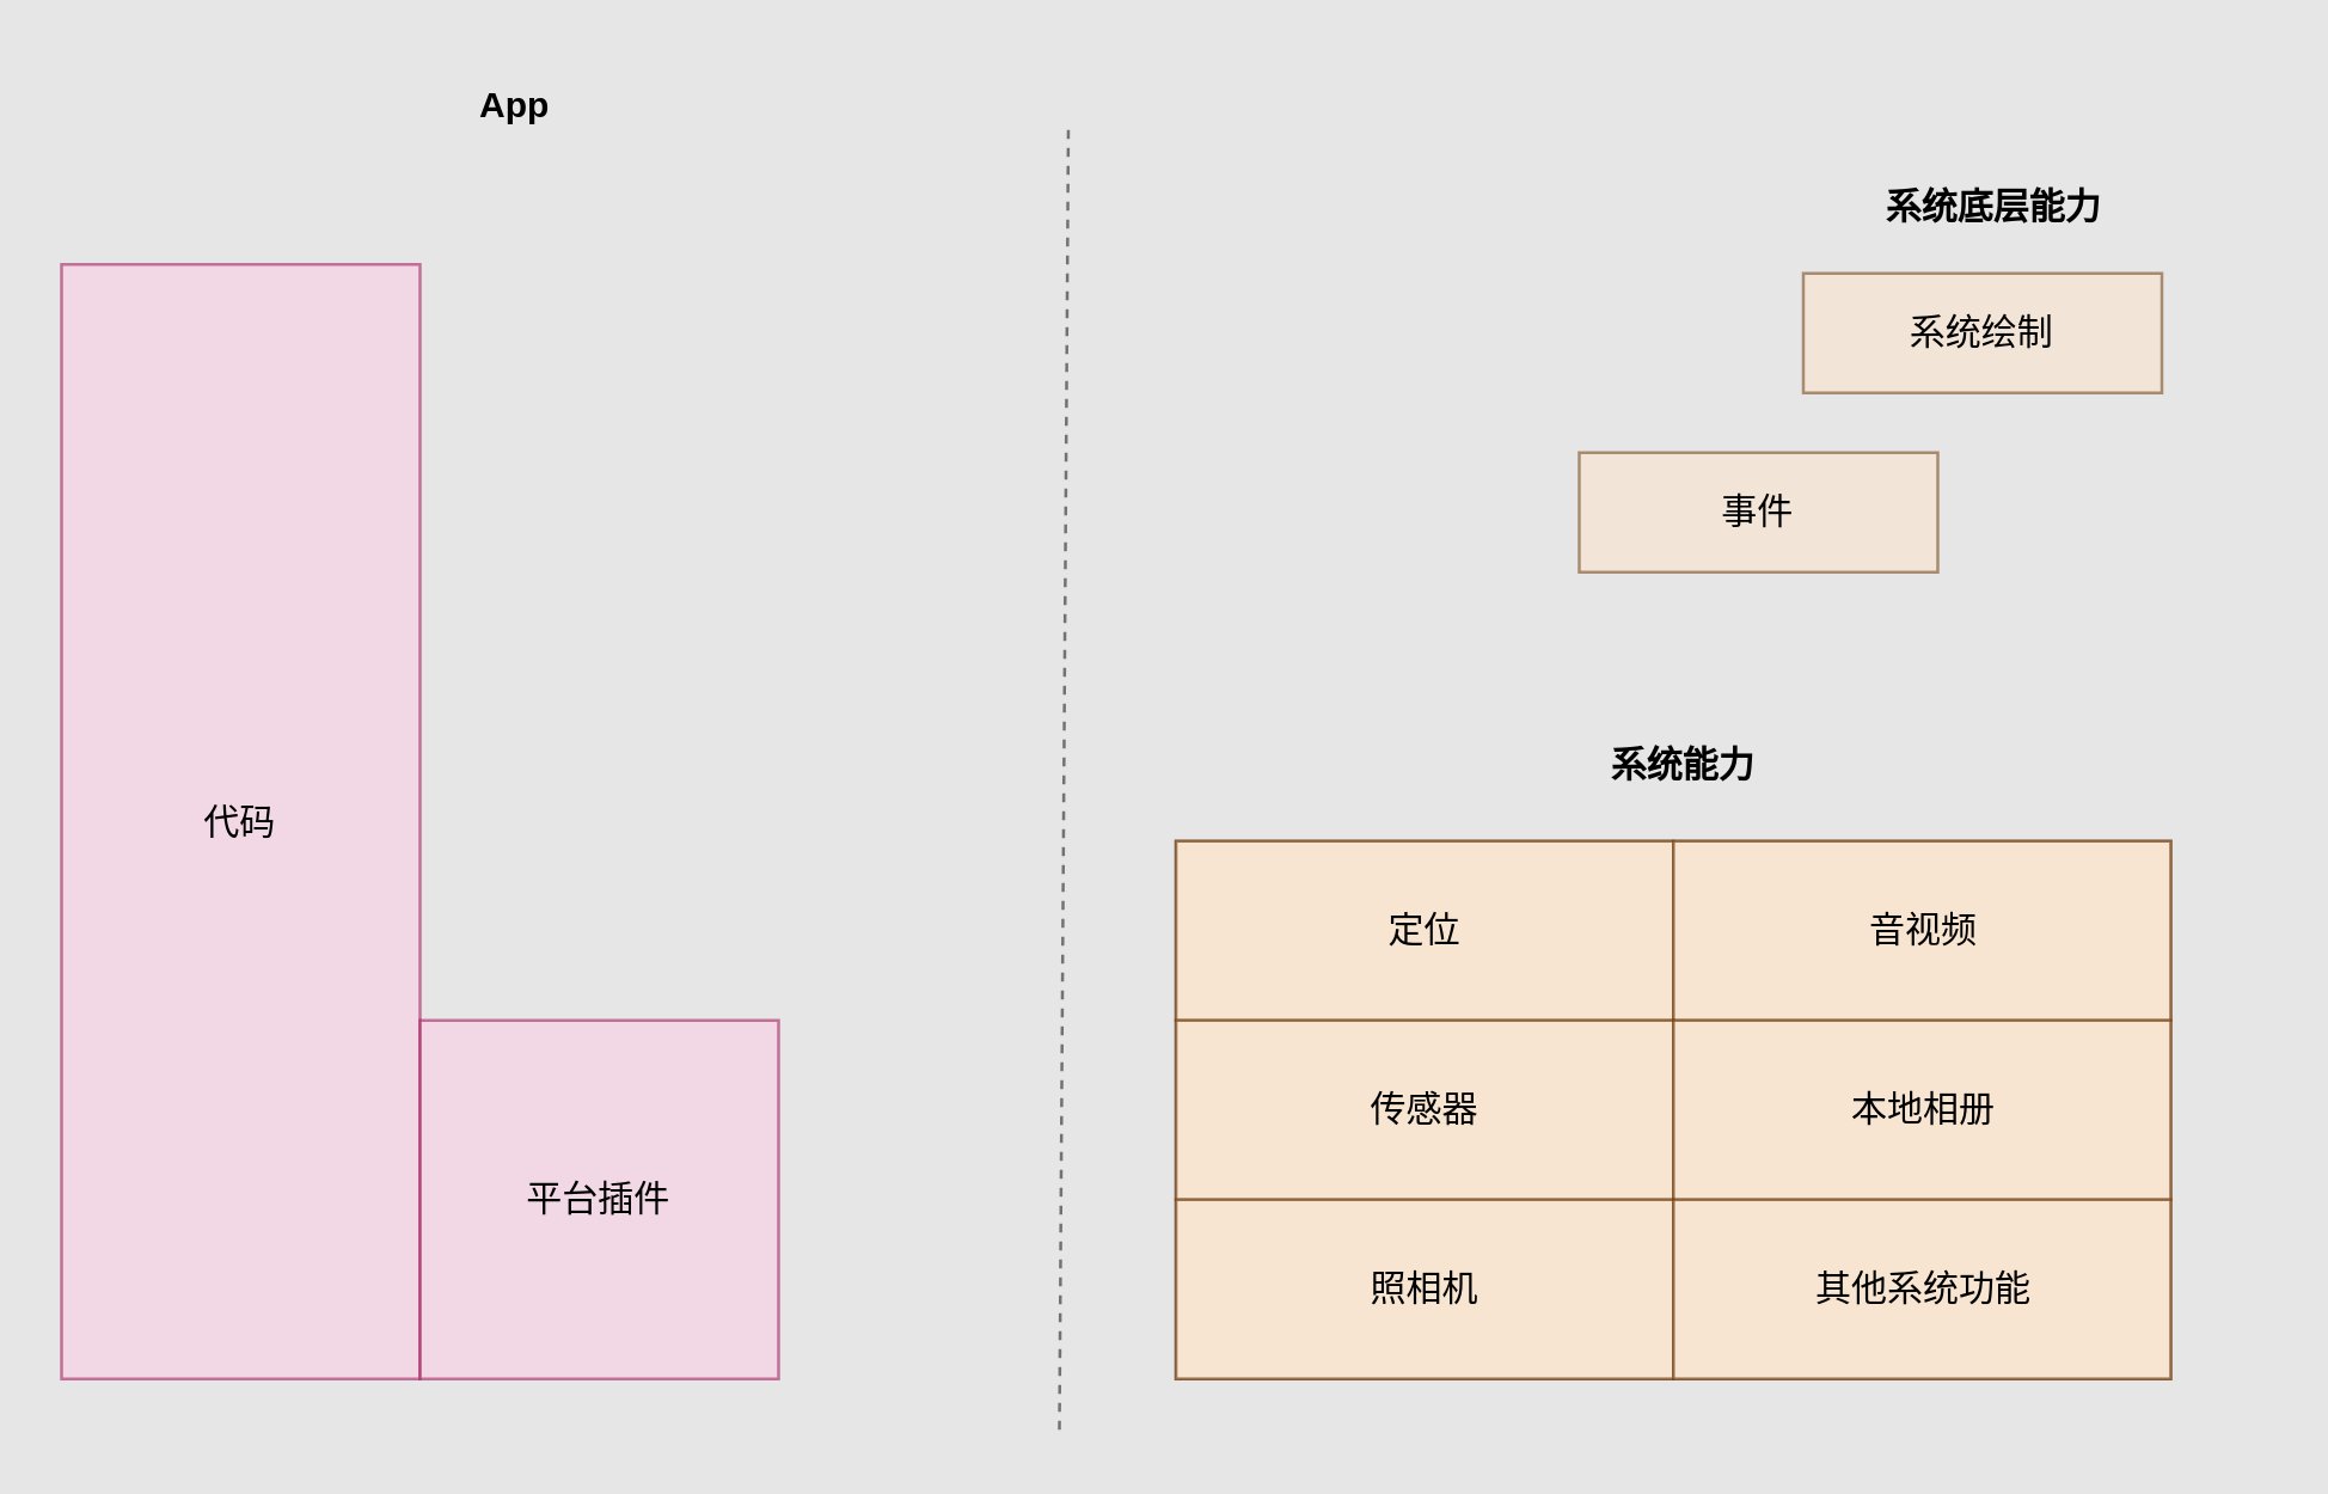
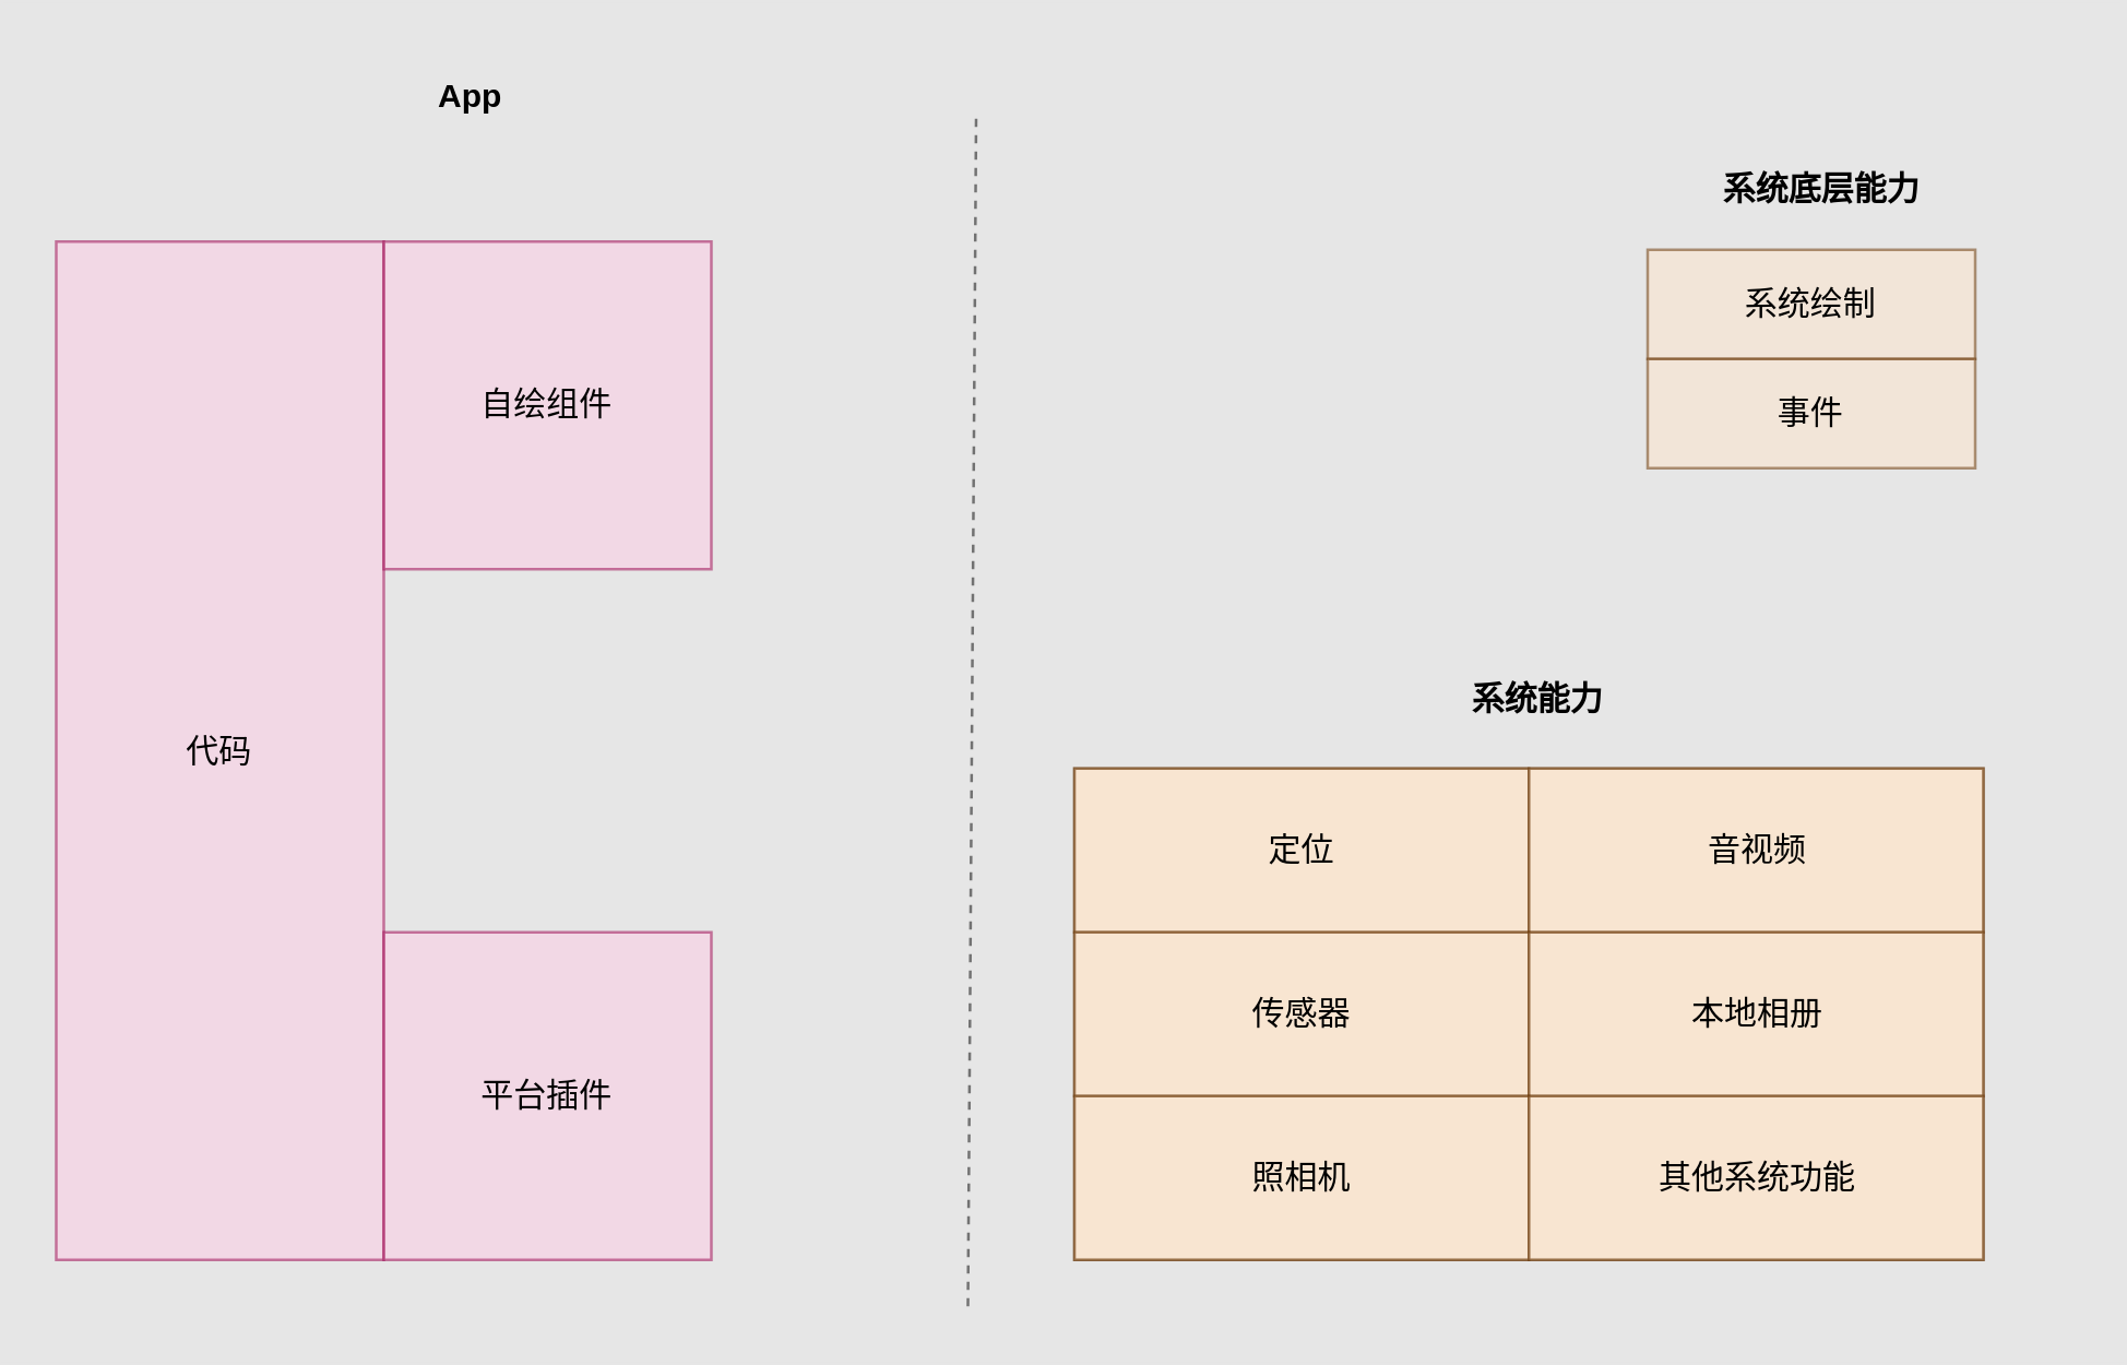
  <mxCell id="0" />
  <mxCell id="1" parent="0" />
  <mxCell id="2" value="App" style="text;html=1;strokeColor=none;fillColor=none;align=center;verticalAlign=middle;whiteSpace=wrap;rounded=0;fontColor=#000000;fontStyle=1;opacity=50;" parent="1" vertex="1"><mxGeometry x="142" y="20" width="60" height="30" as="geometry" /></mxCell>
  <mxCell id="3" value="系统底层能力" style="text;html=1;strokeColor=none;fillColor=none;align=center;verticalAlign=middle;whiteSpace=wrap;rounded=0;fontStyle=1;fontColor=#000000;opacity=50;" parent="1" vertex="1"><mxGeometry x="577" y="54" width="180" height="30" as="geometry" /></mxCell>
  <mxCell id="4" value="&lt;font color=&quot;#000000&quot;&gt;系统绘制&lt;/font&gt;" style="rounded=0;whiteSpace=wrap;html=1;fillColor=#FFE6CC;strokeColor=#663300;opacity=50;" parent="1" vertex="1"><mxGeometry x="603" y="91" width="120" height="40" as="geometry" /></mxCell>
- <mxCell id="5" value="&lt;font color=&quot;#000000&quot;&gt;事件&lt;/font&gt;" style="rounded=0;whiteSpace=wrap;html=1;fillColor=#FFE6CC;strokeColor=#663300;opacity=50;" parent="1" vertex="1"><mxGeometry x="528" y="151" width="120" height="40" as="geometry" /></mxCell>
+ <mxCell id="5" value="&lt;font color=&quot;#000000&quot;&gt;事件&lt;/font&gt;" style="rounded=0;whiteSpace=wrap;html=1;fillColor=#FFE6CC;strokeColor=#663300;opacity=50;" parent="1" vertex="1"><mxGeometry x="603" y="131" width="120" height="40" as="geometry" /></mxCell>
  <mxCell id="6" value="系统能力" style="text;html=1;strokeColor=none;fillColor=none;align=center;verticalAlign=middle;whiteSpace=wrap;rounded=0;fontColor=#000000;fontStyle=1;opacity=50;" parent="1" vertex="1"><mxGeometry x="533" y="241" width="60" height="30" as="geometry" /></mxCell>
  <mxCell id="7" value="" style="group;strokeColor=#663300;opacity=50;fillColor=#FFE6CC;" parent="1" vertex="1" connectable="0"><mxGeometry x="393" y="281" width="333" height="180" as="geometry" /></mxCell>
  <mxCell id="8" value="&lt;font color=&quot;#000000&quot;&gt;定位&lt;/font&gt;" style="rounded=0;whiteSpace=wrap;html=1;fillColor=#FFE6CC;strokeColor=#663300;opacity=50;" parent="7" vertex="1"><mxGeometry width="166.5" height="60" as="geometry" /></mxCell>
  <mxCell id="9" value="&lt;font color=&quot;#000000&quot;&gt;音视频&lt;/font&gt;" style="rounded=0;whiteSpace=wrap;html=1;fillColor=#FFE6CC;strokeColor=#663300;opacity=50;" parent="7" vertex="1"><mxGeometry x="166.5" width="166.5" height="60" as="geometry" /></mxCell>
  <mxCell id="10" value="&lt;font color=&quot;#000000&quot;&gt;传感器&lt;/font&gt;" style="rounded=0;whiteSpace=wrap;html=1;fillColor=#FFE6CC;strokeColor=#663300;opacity=50;" parent="7" vertex="1"><mxGeometry y="60" width="166.5" height="60" as="geometry" /></mxCell>
  <mxCell id="11" value="&lt;font color=&quot;#000000&quot;&gt;本地相册&lt;/font&gt;" style="rounded=0;whiteSpace=wrap;html=1;fillColor=#FFE6CC;strokeColor=#663300;opacity=50;" parent="7" vertex="1"><mxGeometry x="166.5" y="60" width="166.5" height="60" as="geometry" /></mxCell>
  <mxCell id="12" value="&lt;font color=&quot;#000000&quot;&gt;照相机&lt;/font&gt;" style="rounded=0;whiteSpace=wrap;html=1;fillColor=#FFE6CC;strokeColor=#663300;opacity=50;" parent="7" vertex="1"><mxGeometry y="120" width="166.5" height="60" as="geometry" /></mxCell>
  <mxCell id="13" value="&lt;font color=&quot;#000000&quot;&gt;其他系统功能&lt;/font&gt;" style="rounded=0;whiteSpace=wrap;html=1;fillColor=#FFE6CC;strokeColor=#663300;opacity=50;" parent="7" vertex="1"><mxGeometry x="166.5" y="120" width="166.5" height="60" as="geometry" /></mxCell>
  <mxCell id="14" value="代码" style="rounded=0;whiteSpace=wrap;html=1;strokeColor=#99004D;fontColor=#000000;fillColor=#FFCCE6;opacity=50;" parent="1" vertex="1"><mxGeometry x="20" y="88" width="120" height="373" as="geometry" /></mxCell>
+ <mxCell id="15" value="自绘组件" style="rounded=0;whiteSpace=wrap;html=1;strokeColor=#99004D;fontColor=#000000;fillColor=#FFCCE6;opacity=50;" parent="1" vertex="1"><mxGeometry x="140" y="88" width="120" height="120" as="geometry" /></mxCell>
  <mxCell id="16" value="" style="endArrow=none;dashed=1;html=1;labelBorderColor=#000000;strokeColor=#000000;fontColor=#000000;opacity=50;" parent="1" edge="1"><mxGeometry width="50" height="50" relative="1" as="geometry"><mxPoint x="354" y="478" as="sourcePoint" /><mxPoint x="357" y="42" as="targetPoint" /></mxGeometry></mxCell>
  <mxCell id="17" value="平台插件" style="rounded=0;whiteSpace=wrap;html=1;strokeColor=#99004D;fontColor=#000000;fillColor=#FFCCE6;opacity=50;" parent="1" vertex="1"><mxGeometry x="140" y="341" width="120" height="120" as="geometry" /></mxCell>
